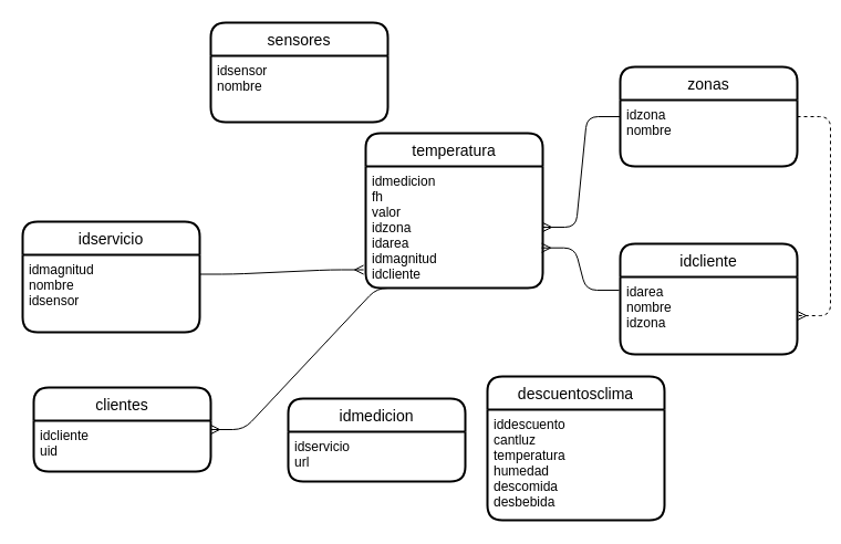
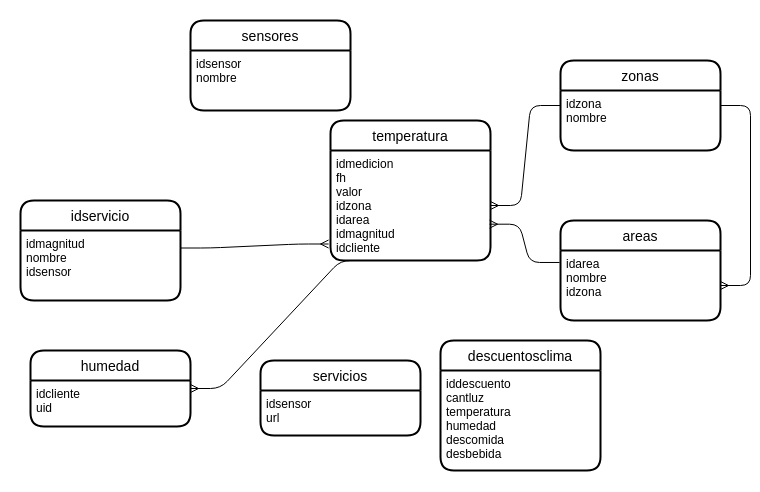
  <mxCell id="0" />
  <mxCell id="1" parent="0" />
- <mxCell id="2" value="idmedicion" style="swimlane;childLayout=stackLayout;horizontal=1;startSize=30;horizontalStack=0;rounded=1;fontSize=14;fontStyle=0;strokeWidth=2;resizeParent=0;resizeLast=1;shadow=0;dashed=0;align=center;" parent="1" vertex="1"><mxGeometry x="260" y="360" width="160" height="75" as="geometry" /></mxCell>
- <mxCell id="3" value="idservicio&#10;url&#10;" style="align=left;strokeColor=none;fillColor=none;spacingLeft=4;fontSize=12;verticalAlign=top;resizable=0;rotatable=0;part=1;" parent="2" vertex="1"><mxGeometry y="30" width="160" height="45" as="geometry" /></mxCell>
+ <mxCell id="2" value="servicios" style="swimlane;childLayout=stackLayout;horizontal=1;startSize=30;horizontalStack=0;rounded=1;fontSize=14;fontStyle=0;strokeWidth=2;resizeParent=0;resizeLast=1;shadow=0;dashed=0;align=center;" parent="1" vertex="1"><mxGeometry x="260" y="360" width="160" height="75" as="geometry" /></mxCell>
+ <mxCell id="3" value="idsensor&#10;url&#10;" style="align=left;strokeColor=none;fillColor=none;spacingLeft=4;fontSize=12;verticalAlign=top;resizable=0;rotatable=0;part=1;" parent="2" vertex="1"><mxGeometry y="30" width="160" height="45" as="geometry" /></mxCell>
  <mxCell id="4" style="edgeStyle=orthogonalEdgeStyle;rounded=0;orthogonalLoop=1;jettySize=auto;html=1;exitX=0.5;exitY=1;exitDx=0;exitDy=0;" parent="2" source="3" target="3" edge="1"><mxGeometry relative="1" as="geometry" /></mxCell>
  <mxCell id="5" value="zonas" style="swimlane;childLayout=stackLayout;horizontal=1;startSize=30;horizontalStack=0;rounded=1;fontSize=14;fontStyle=0;strokeWidth=2;resizeParent=0;resizeLast=1;shadow=0;dashed=0;align=center;" parent="1" vertex="1"><mxGeometry x="560" y="60" width="160" height="90" as="geometry" /></mxCell>
  <mxCell id="6" value="idzona&#10;nombre" style="align=left;strokeColor=none;fillColor=none;spacingLeft=4;fontSize=12;verticalAlign=top;resizable=0;rotatable=0;part=1;" parent="5" vertex="1"><mxGeometry y="30" width="160" height="60" as="geometry" /></mxCell>
- <mxCell id="7" value="idcliente" style="swimlane;childLayout=stackLayout;horizontal=1;startSize=30;horizontalStack=0;rounded=1;fontSize=14;fontStyle=0;strokeWidth=2;resizeParent=0;resizeLast=1;shadow=0;dashed=0;align=center;" parent="1" vertex="1"><mxGeometry x="560" y="220" width="160" height="100" as="geometry" /></mxCell>
+ <mxCell id="7" value="areas" style="swimlane;childLayout=stackLayout;horizontal=1;startSize=30;horizontalStack=0;rounded=1;fontSize=14;fontStyle=0;strokeWidth=2;resizeParent=0;resizeLast=1;shadow=0;dashed=0;align=center;" parent="1" vertex="1"><mxGeometry x="560" y="220" width="160" height="100" as="geometry" /></mxCell>
  <mxCell id="8" value="idarea&#10;nombre&#10;idzona&#10;" style="align=left;strokeColor=none;fillColor=none;spacingLeft=4;fontSize=12;verticalAlign=top;resizable=0;rotatable=0;part=1;" parent="7" vertex="1"><mxGeometry y="30" width="160" height="70" as="geometry" /></mxCell>
  <mxCell id="9" value="temperatura" style="swimlane;childLayout=stackLayout;horizontal=1;startSize=30;horizontalStack=0;rounded=1;fontSize=14;fontStyle=0;strokeWidth=2;resizeParent=0;resizeLast=1;shadow=0;dashed=0;align=center;" parent="1" vertex="1"><mxGeometry x="330" y="120" width="160" height="140" as="geometry" /></mxCell>
  <mxCell id="10" value="idmedicion&#10;fh&#10;valor&#10;idzona&#10;idarea&#10;idmagnitud&#10;idcliente&#10;" style="align=left;strokeColor=none;fillColor=none;spacingLeft=4;fontSize=12;verticalAlign=top;resizable=0;rotatable=0;part=1;" parent="9" vertex="1"><mxGeometry y="30" width="160" height="110" as="geometry" /></mxCell>
  <mxCell id="11" value="idservicio" style="swimlane;childLayout=stackLayout;horizontal=1;startSize=30;horizontalStack=0;rounded=1;fontSize=14;fontStyle=0;strokeWidth=2;resizeParent=0;resizeLast=1;shadow=0;dashed=0;align=center;" parent="1" vertex="1"><mxGeometry x="20" y="200" width="160" height="100" as="geometry" /></mxCell>
  <mxCell id="12" value="idmagnitud&#10;nombre&#10;idsensor" style="align=left;strokeColor=none;fillColor=none;spacingLeft=4;fontSize=12;verticalAlign=top;resizable=0;rotatable=0;part=1;" parent="11" vertex="1"><mxGeometry y="30" width="160" height="70" as="geometry" /></mxCell>
  <mxCell id="13" value="sensores" style="swimlane;childLayout=stackLayout;horizontal=1;startSize=30;horizontalStack=0;rounded=1;fontSize=14;fontStyle=0;strokeWidth=2;resizeParent=0;resizeLast=1;shadow=0;dashed=0;align=center;" parent="1" vertex="1"><mxGeometry x="190" y="20" width="160" height="90" as="geometry" /></mxCell>
  <mxCell id="14" value="idsensor&#10;nombre" style="align=left;strokeColor=none;fillColor=none;spacingLeft=4;fontSize=12;verticalAlign=top;resizable=0;rotatable=0;part=1;" parent="13" vertex="1"><mxGeometry y="30" width="160" height="60" as="geometry" /></mxCell>
  <mxCell id="15" value="" style="edgeStyle=entityRelationEdgeStyle;fontSize=12;html=1;endArrow=ERmany;exitX=1;exitY=0.25;exitDx=0;exitDy=0;entryX=-0.012;entryY=0.85;entryDx=0;entryDy=0;entryPerimeter=0;" parent="1" source="12" target="10" edge="1"><mxGeometry width="100" height="100" relative="1" as="geometry"><mxPoint x="190" y="640" as="sourcePoint" /><mxPoint x="290" y="540" as="targetPoint" /></mxGeometry></mxCell>
  <mxCell id="16" value="" style="edgeStyle=entityRelationEdgeStyle;fontSize=12;html=1;endArrow=ERmany;exitX=0;exitY=0.25;exitDx=0;exitDy=0;entryX=1;entryY=0.5;entryDx=0;entryDy=0;" parent="1" source="6" target="10" edge="1"><mxGeometry width="100" height="100" relative="1" as="geometry"><mxPoint x="390" y="50" as="sourcePoint" /><mxPoint x="490" y="-50" as="targetPoint" /></mxGeometry></mxCell>
  <mxCell id="17" value="" style="edgeStyle=entityRelationEdgeStyle;fontSize=12;html=1;endArrow=ERmany;exitX=-0.006;exitY=0.171;exitDx=0;exitDy=0;exitPerimeter=0;entryX=0.994;entryY=0.67;entryDx=0;entryDy=0;entryPerimeter=0;" parent="1" source="8" target="10" edge="1"><mxGeometry width="100" height="100" relative="1" as="geometry"><mxPoint x="530" y="220" as="sourcePoint" /><mxPoint x="630" y="120" as="targetPoint" /></mxGeometry></mxCell>
- <mxCell id="18" value="" style="edgeStyle=entityRelationEdgeStyle;fontSize=12;html=1;endArrow=ERmany;entryX=1;entryY=0.5;entryDx=0;entryDy=0;exitX=1;exitY=0.25;exitDx=0;exitDy=0;dashed=1;" parent="1" source="6" target="8" edge="1"><mxGeometry width="100" height="100" relative="1" as="geometry"><mxPoint x="760" y="100" as="sourcePoint" /><mxPoint x="780" y="320" as="targetPoint" /></mxGeometry></mxCell>
+ <mxCell id="18" value="" style="edgeStyle=entityRelationEdgeStyle;fontSize=12;html=1;endArrow=ERmany;entryX=1;entryY=0.5;entryDx=0;entryDy=0;exitX=1;exitY=0.25;exitDx=0;exitDy=0;" parent="1" source="6" target="8" edge="1"><mxGeometry width="100" height="100" relative="1" as="geometry"><mxPoint x="760" y="100" as="sourcePoint" /><mxPoint x="780" y="320" as="targetPoint" /></mxGeometry></mxCell>
  <mxCell id="19" value="descuentosclima" style="swimlane;childLayout=stackLayout;horizontal=1;startSize=30;horizontalStack=0;rounded=1;fontSize=14;fontStyle=0;strokeWidth=2;resizeParent=0;resizeLast=1;shadow=0;dashed=0;align=center;" parent="1" vertex="1"><mxGeometry x="440" y="340" width="160" height="130" as="geometry" /></mxCell>
  <mxCell id="20" value="iddescuento&#10;cantluz&#10;temperatura&#10;humedad&#10;descomida&#10;desbebida&#10;" style="align=left;strokeColor=none;fillColor=none;spacingLeft=4;fontSize=12;verticalAlign=top;resizable=0;rotatable=0;part=1;" parent="19" vertex="1"><mxGeometry y="30" width="160" height="100" as="geometry" /></mxCell>
  <mxCell id="21" style="edgeStyle=orthogonalEdgeStyle;rounded=0;orthogonalLoop=1;jettySize=auto;html=1;exitX=0.5;exitY=1;exitDx=0;exitDy=0;" parent="19" source="20" target="20" edge="1"><mxGeometry relative="1" as="geometry" /></mxCell>
- <mxCell id="22" value="clientes" style="swimlane;childLayout=stackLayout;horizontal=1;startSize=30;horizontalStack=0;rounded=1;fontSize=14;fontStyle=0;strokeWidth=2;resizeParent=0;resizeLast=1;shadow=0;dashed=0;align=center;" parent="1" vertex="1"><mxGeometry x="30" y="350" width="160" height="76" as="geometry" /></mxCell>
+ <mxCell id="22" value="humedad" style="swimlane;childLayout=stackLayout;horizontal=1;startSize=30;horizontalStack=0;rounded=1;fontSize=14;fontStyle=0;strokeWidth=2;resizeParent=0;resizeLast=1;shadow=0;dashed=0;align=center;" parent="1" vertex="1"><mxGeometry x="30" y="350" width="160" height="76" as="geometry" /></mxCell>
  <mxCell id="23" value="idcliente&#10;uid&#10;" style="align=left;strokeColor=none;fillColor=none;spacingLeft=4;fontSize=12;verticalAlign=top;resizable=0;rotatable=0;part=1;" parent="22" vertex="1"><mxGeometry y="30" width="160" height="46" as="geometry" /></mxCell>
  <mxCell id="24" style="edgeStyle=orthogonalEdgeStyle;rounded=0;orthogonalLoop=1;jettySize=auto;html=1;exitX=0.5;exitY=1;exitDx=0;exitDy=0;" parent="22" source="23" target="23" edge="1"><mxGeometry relative="1" as="geometry" /></mxCell>
  <mxCell id="25" value="" style="edgeStyle=entityRelationEdgeStyle;fontSize=12;html=1;endArrow=ERmany;entryX=1;entryY=0.5;entryDx=0;entryDy=0;exitX=0.25;exitY=1;exitDx=0;exitDy=0;" parent="1" source="10" target="22" edge="1"><mxGeometry width="100" height="100" relative="1" as="geometry"><mxPoint x="250" y="260" as="sourcePoint" /><mxPoint x="338.08" y="245" as="targetPoint" /></mxGeometry></mxCell>
